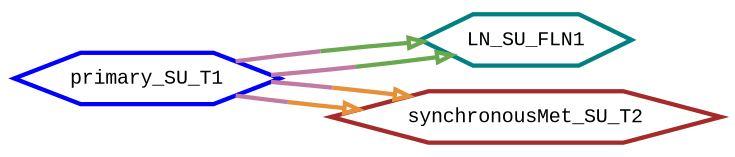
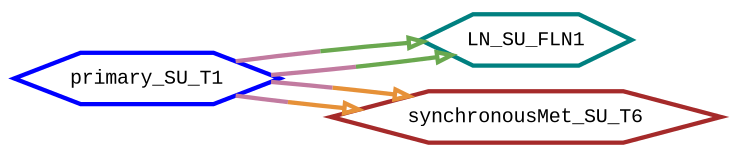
  digraph {
    rankdir=LR
    fontname="Liberation Mono"
    node [fillcolor=white fontname="Liberation Mono" penwidth=3.0 shape=hexagon]
    edge [color="#c27ba0ff;0.5:#6aa84fff" penwidth=3 arrowhead=onormal fontname="Liberation Mono"]
    LN_SU_FLN1 [color=teal]
    primary_SU_T1 [color=blue]
-   synchronousMet_SU_T2 [color=brown]
+   synchronousMet_SU_T2 [color=brown label=synchronousMet_SU_T6]
    primary_SU_T1 -> LN_SU_FLN1
    primary_SU_T1 -> LN_SU_FLN1
    primary_SU_T1 -> synchronousMet_SU_T2 [color="#c27ba0ff;0.5:#e69138ff"]
    primary_SU_T1 -> synchronousMet_SU_T2 [color="#c27ba0ff;0.5:#e69138ff"]
  }
